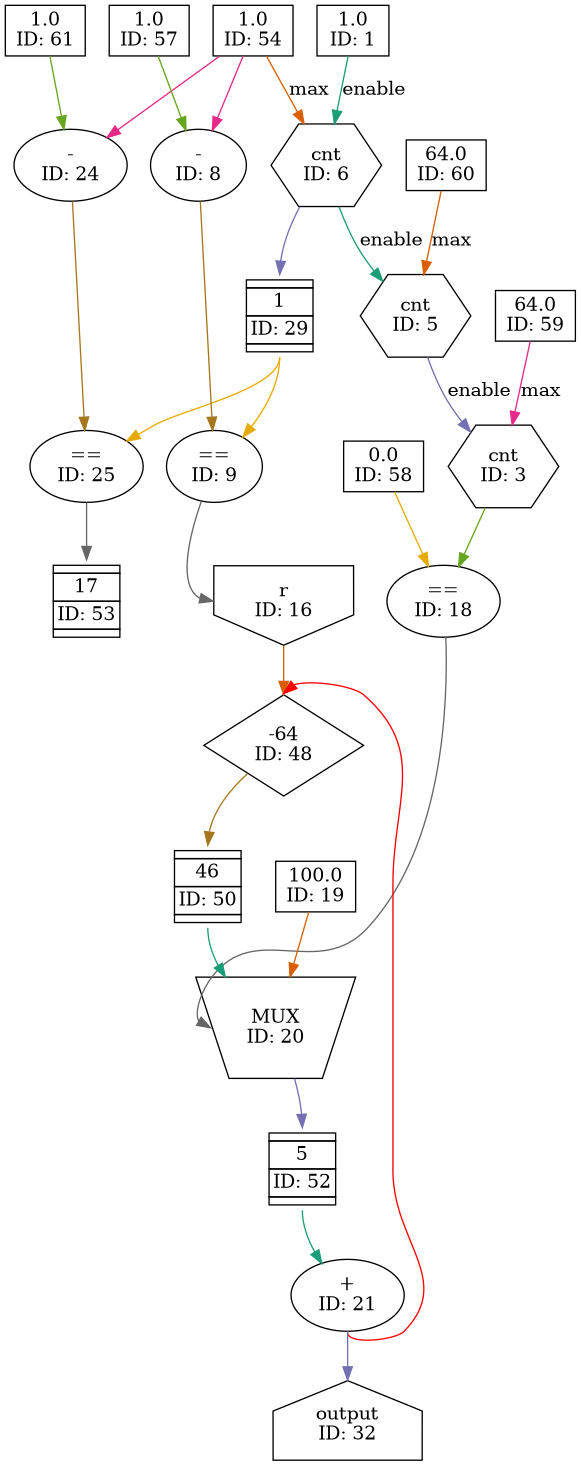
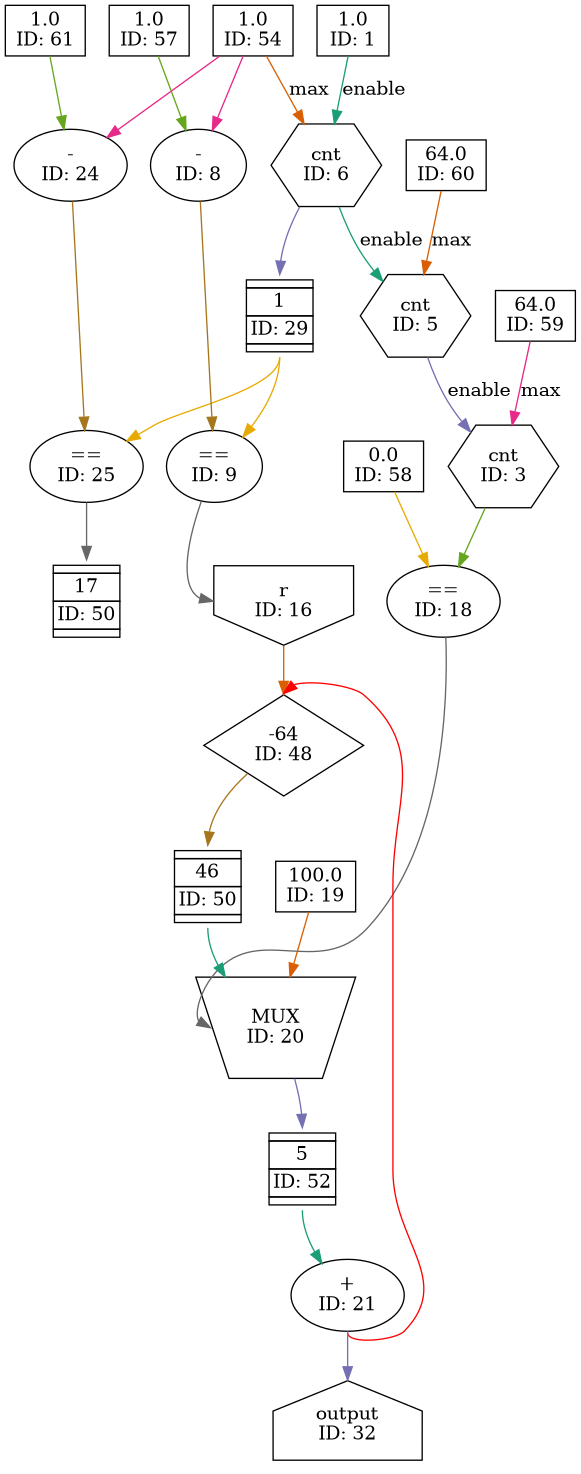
  digraph {
    node [shape=box]
    edge [color="/dark28/1" photon_data="EDGE,SrcNode:54,SrcNodePort:value"]
    n1 [label="1.0\nID: 1"]
    n2 [label="cnt\nID: 6" shape=hexagon]
    n3 [label=<<TABLE BORDER="0" CELLSPACING="0" CELLBORDER="1"> <TR><TD></TD></TR><TR><TD>1</TD></TR><TR><TD>ID: 29</TD></TR> <TR><TD></TD></TR> </TABLE>> shape=plaintext]
    n4 [label="cnt\nID: 5" shape=hexagon]
    n5 [label="1.0\nID: 54"]
    n6 [label="-\nID: 24" shape=""]
    n7 [label="-\nID: 8" shape=""]
    n8 [label="==\nID: 25" shape=""]
    n9 [label="==\nID: 9" shape=""]
    n10 [label="cnt\nID: 3" shape=hexagon]
-   n11 [label=<<TABLE BORDER="0" CELLSPACING="0" CELLBORDER="1"> <TR><TD></TD></TR><TR><TD>17</TD></TR><TR><TD>ID: 53</TD></TR> <TR><TD></TD></TR> </TABLE>> shape=plaintext]
+   n11 [label=<<TABLE BORDER="0" CELLSPACING="0" CELLBORDER="1"> <TR><TD></TD></TR><TR><TD>17</TD></TR><TR><TD>ID: 50</TD></TR> <TR><TD></TD></TR> </TABLE>> shape=plaintext]
    n12 [label="r\nID: 16" shape=invhouse]
    n13 [label="1.0\nID: 61"]
    n14 [label="64.0\nID: 60"]
    n15 [label="==\nID: 18" shape=""]
    n16 [label="64.0\nID: 59"]
    n17 [height=0.5 label="MUX\nID: 20" shape=invtrapezium]
    n18 [label="0.0\nID: 58"]
    n19 [label=<<TABLE BORDER="0" CELLSPACING="0" CELLBORDER="1"> <TR><TD></TD></TR><TR><TD>5</TD></TR><TR><TD>ID: 52</TD></TR> <TR><TD></TD></TR> </TABLE>> shape=plaintext]
    n20 [label="-64\nID: 48" shape=diamond]
    n21 [label=<<TABLE BORDER="0" CELLSPACING="0" CELLBORDER="1"> <TR><TD></TD></TR><TR><TD>46</TD></TR><TR><TD>ID: 50</TD></TR> <TR><TD></TD></TR> </TABLE>> shape=plaintext]
    n22 [label="100.0\nID: 19"]
    n23 [label="+\nID: 21" shape=""]
    n24 [label="output\nID: 32" shape=house]
    n25 [label="1.0\nID: 57"]
    n1 -> n2 [label=enable photon_data="EDGE,SrcNode:1,SrcNodePort:value"]
    n2 -> n3 [color="/dark28/3" headport=n photon_data="EDGE,SrcNode:6,SrcNodePort:count"]
    n2 -> n4 [label=enable photon_data="EDGE,SrcNode:6,SrcNodePort:wrap"]
    n3 -> n8 [color="/dark28/6" photon_data="EDGE,SrcNode:49,SrcNodePort:output" tailport=s]
    n3 -> n9 [color="/dark28/6" photon_data="EDGE,SrcNode:49,SrcNodePort:output" tailport=s]
    n4 -> n10 [color="/dark28/3" label=enable photon_data="EDGE,SrcNode:5,SrcNodePort:wrap"]
    n5 -> n2 [color="/dark28/2" label=max]
    n5 -> n6 [color="/dark28/4"]
    n5 -> n7 [color="/dark28/4"]
    n6 -> n8 [color="/dark28/7" photon_data="EDGE,SrcNode:24,SrcNodePort:result"]
    n7 -> n9 [color="/dark28/7" photon_data="EDGE,SrcNode:8,SrcNodePort:result"]
    n8 -> n11 [color="/dark28/8" photon_data=""]
    n9 -> n12 [color="/dark28/8" headport=w photon_data=""]
    n10 -> n15 [color="/dark28/5" photon_data="EDGE,SrcNode:3,SrcNodePort:count"]
    n12 -> n20 [color="/dark28/2" photon_data="EDGE,SrcNode:16,SrcNodePort:data"]
    n13 -> n6 [color="/dark28/5" photon_data="EDGE,SrcNode:61,SrcNodePort:value"]
    n14 -> n4 [color="/dark28/2" label=max photon_data="EDGE,SrcNode:60,SrcNodePort:value"]
    n15 -> n17 [color="/dark28/8" headport=w photon_data="EDGE,SrcNode:18,SrcNodePort:result"]
    n16 -> n10 [color="/dark28/4" label=max photon_data="EDGE,SrcNode:59,SrcNodePort:value"]
    n17 -> n19 [color="/dark28/3" headport=n photon_data="EDGE,SrcNode:20,SrcNodePort:result"]
    n18 -> n15 [color="/dark28/6" photon_data="EDGE,SrcNode:58,SrcNodePort:value"]
    n19 -> n23 [photon_data="EDGE,SrcNode:52,SrcNodePort:output" tailport=s]
    n20 -> n21 [color="/dark28/7" headport=n photon_data="EDGE,SrcNode:48,SrcNodePort:output"]
    n21 -> n17 [photon_data="EDGE,SrcNode:50,SrcNodePort:output" tailport=s]
    n22 -> n17 [color="/dark28/2" photon_data="EDGE,SrcNode:19,SrcNodePort:value"]
    n23 -> n20 [color=red headport=n photon_data="EDGE,SrcNode:21,SrcNodePort:result" tailport=s]
    n23 -> n24 [color="/dark28/3" photon_data="EDGE,SrcNode:21,SrcNodePort:result"]
    n25 -> n7 [color="/dark28/5" photon_data="EDGE,SrcNode:57,SrcNodePort:value"]
  }
